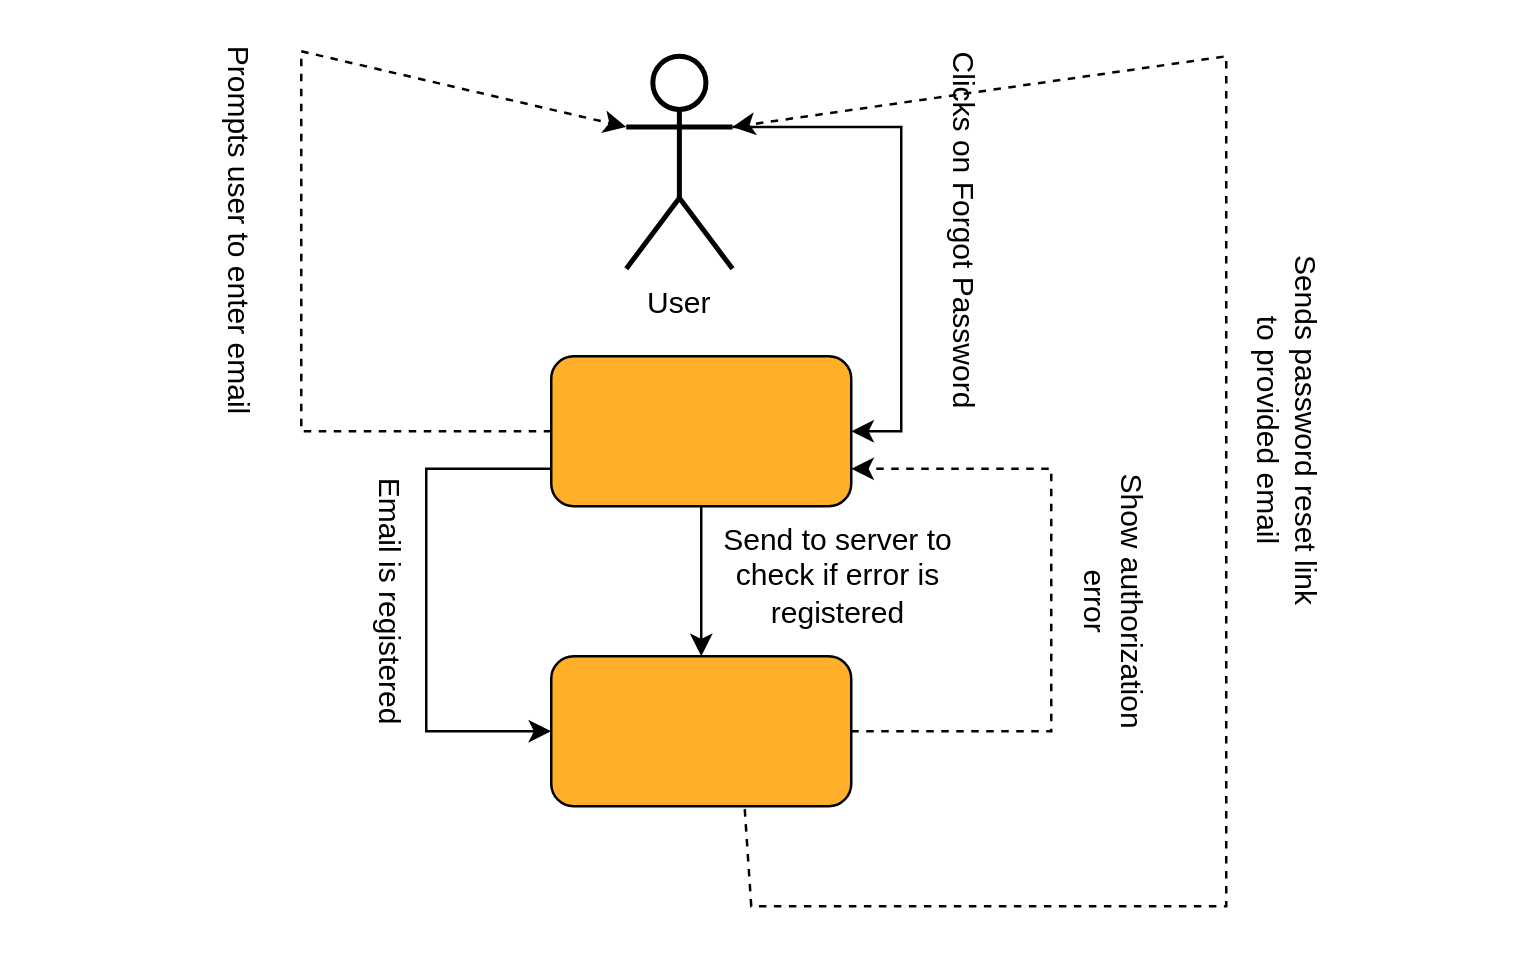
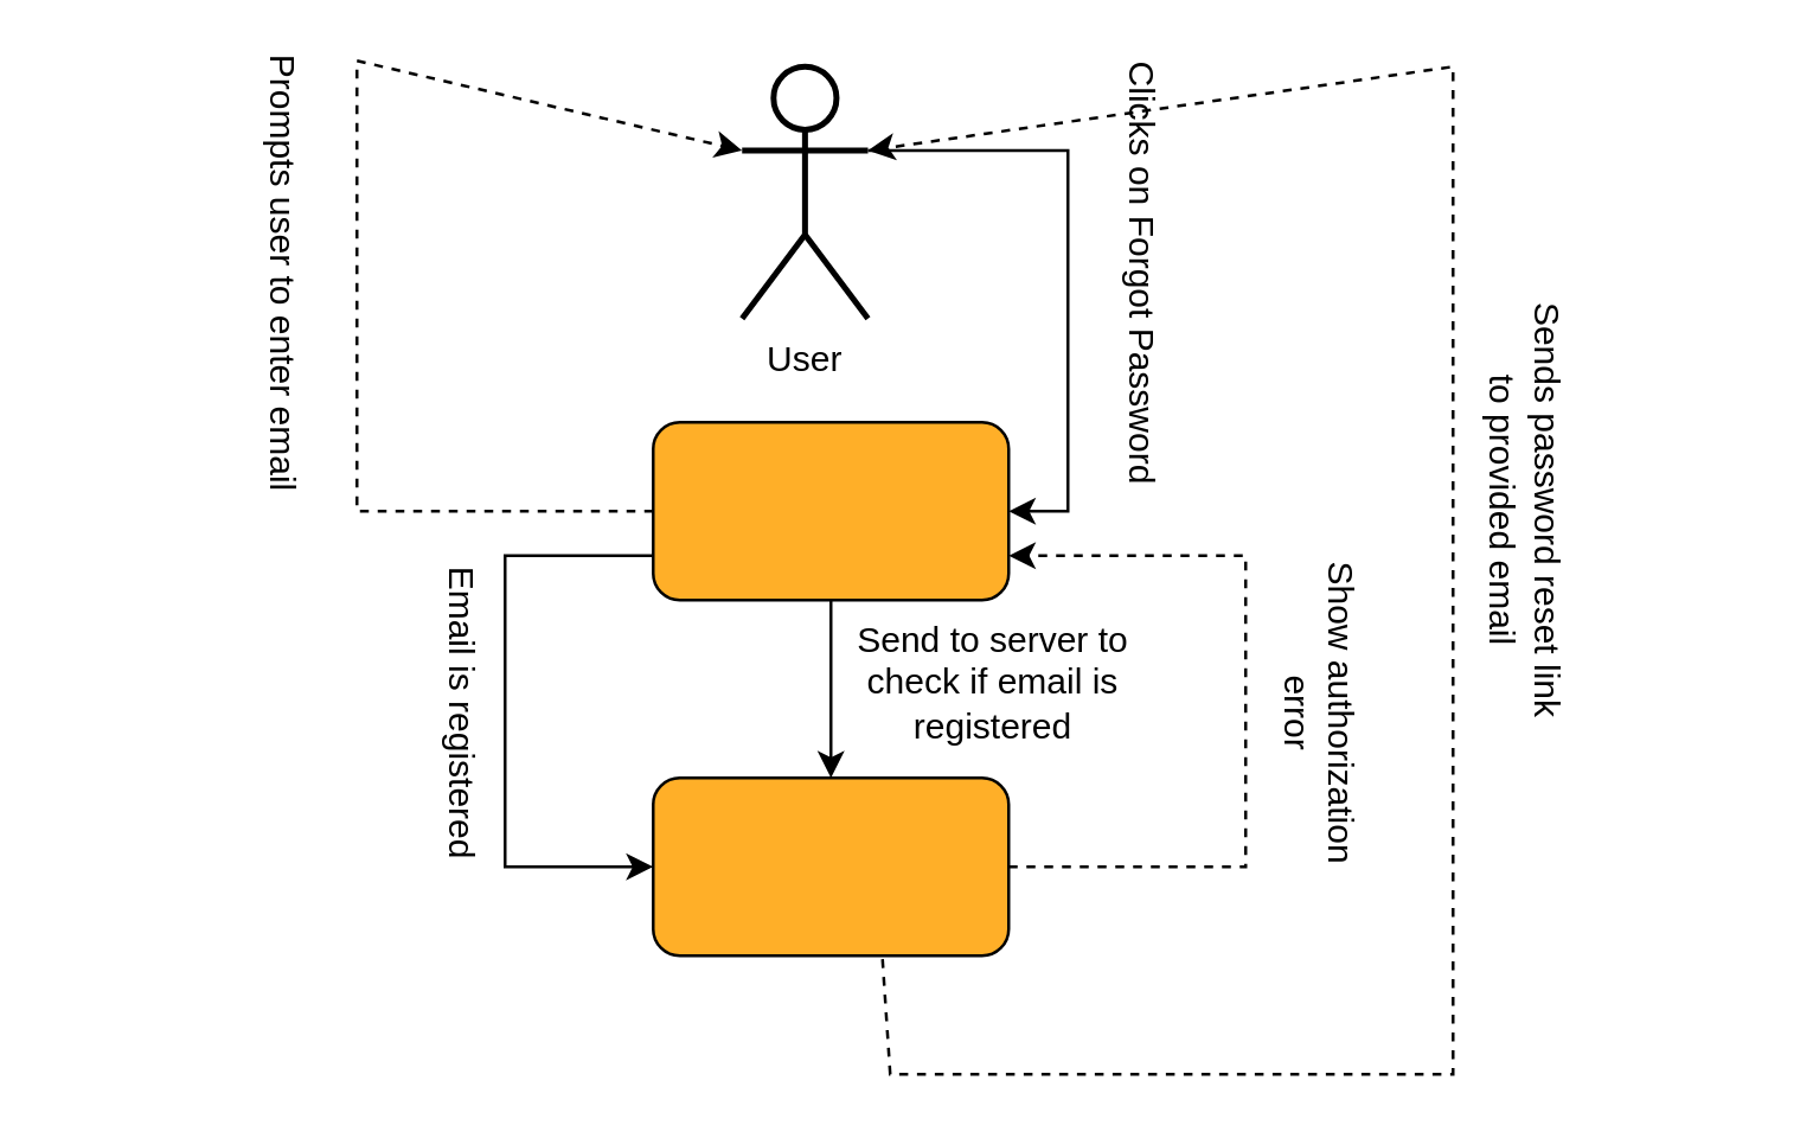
  <mxCell id="0" />
  <mxCell id="1" parent="0" />
  <mxCell id="2" value="" style="group;fontSize=12;" parent="1" vertex="1" connectable="0"><mxGeometry x="220" y="142" width="120" height="60" as="geometry" /></mxCell>
  <mxCell id="3" value="" style="rounded=1;whiteSpace=wrap;html=1;fillColor=#FFAF28;fontSize=12;" parent="2" vertex="1"><mxGeometry width="120" height="60" as="geometry" /></mxCell>
  <mxCell id="4" value="" style="group;fontSize=12;" parent="1" vertex="1" connectable="0"><mxGeometry x="220" y="262" width="120" height="60" as="geometry" /></mxCell>
  <mxCell id="5" value="" style="rounded=1;whiteSpace=wrap;html=1;fillColor=#FFAF28;fontSize=12;" parent="4" vertex="1"><mxGeometry width="120" height="60" as="geometry" /></mxCell>
  <mxCell id="6" style="edgeStyle=orthogonalEdgeStyle;rounded=0;orthogonalLoop=1;jettySize=auto;html=1;exitX=1;exitY=0.333;exitDx=0;exitDy=0;exitPerimeter=0;entryX=1;entryY=0.5;entryDx=0;entryDy=0;" edge="1" parent="1" source="7" target="3"><mxGeometry relative="1" as="geometry" /></mxCell>
  <mxCell id="7" value="User" style="shape=umlActor;verticalLabelPosition=bottom;verticalAlign=top;html=1;outlineConnect=0;rounded=1;strokeWidth=2;fontSize=12;" parent="1" vertex="1"><mxGeometry x="250" y="22" width="42.5" height="85" as="geometry" /></mxCell>
  <mxCell id="8" value="&lt;span style=&quot;background-color: rgb(255 , 255 , 255) ; font-size: 12px&quot;&gt;Clicks on Forgot Password&lt;/span&gt;" style="text;html=1;strokeColor=none;fillColor=none;align=center;verticalAlign=middle;whiteSpace=wrap;rounded=0;fontSize=12;rotation=90;" parent="1" vertex="1"><mxGeometry x="310" y="77" width="150" height="30" as="geometry" /></mxCell>
  <mxCell id="9" value="&lt;span style=&quot;background-color: rgb(255 , 255 , 255) ; font-size: 12px&quot;&gt;Prompts user to enter email&lt;/span&gt;" style="text;html=1;strokeColor=none;fillColor=none;align=center;verticalAlign=middle;whiteSpace=wrap;rounded=0;fontSize=12;rotation=90;" parent="1" vertex="1"><mxGeometry x="20" y="77" width="150" height="30" as="geometry" /></mxCell>
- <mxCell id="10" value="&lt;span style=&quot;background-color: rgb(255 , 255 , 255)&quot;&gt;Send to server to check if error is registered&lt;/span&gt;" style="text;html=1;strokeColor=none;fillColor=none;align=center;verticalAlign=middle;whiteSpace=wrap;rounded=0;fontSize=12;" parent="1" vertex="1"><mxGeometry x="280" y="215" width="110" height="30" as="geometry" /></mxCell>
+ <mxCell id="10" value="&lt;span style=&quot;background-color: rgb(255 , 255 , 255)&quot;&gt;Send to server to check if email is registered&lt;/span&gt;" style="text;html=1;strokeColor=none;fillColor=none;align=center;verticalAlign=middle;whiteSpace=wrap;rounded=0;fontSize=12;" parent="1" vertex="1"><mxGeometry x="280" y="215" width="110" height="30" as="geometry" /></mxCell>
  <mxCell id="11" value="&lt;span style=&quot;background-color: rgb(255 , 255 , 255)&quot;&gt;Email is registered&lt;/span&gt;" style="text;html=1;strokeColor=none;fillColor=none;align=center;verticalAlign=middle;whiteSpace=wrap;rounded=0;fontSize=12;rotation=90;" parent="1" vertex="1"><mxGeometry x="80" y="225.43" width="150" height="30" as="geometry" /></mxCell>
  <mxCell id="12" value="" style="endArrow=classic;html=1;rounded=0;strokeWidth=1;jumpSize=6;fontSize=12;dashed=1;exitX=0;exitY=0.5;exitDx=0;exitDy=0;entryX=0;entryY=0.333;entryDx=0;entryDy=0;entryPerimeter=0;" edge="1" parent="1" source="3" target="7"><mxGeometry width="50" height="50" relative="1" as="geometry"><mxPoint x="50" y="42" as="sourcePoint" /><mxPoint x="-120" y="42" as="targetPoint" /><Array as="points"><mxPoint x="120" y="172" /><mxPoint x="120" y="20" /></Array></mxGeometry></mxCell>
  <mxCell id="13" style="edgeStyle=orthogonalEdgeStyle;rounded=0;orthogonalLoop=1;jettySize=auto;html=1;exitX=0.5;exitY=1;exitDx=0;exitDy=0;entryX=0.5;entryY=0;entryDx=0;entryDy=0;" edge="1" parent="1" source="3" target="5"><mxGeometry relative="1" as="geometry" /></mxCell>
  <mxCell id="14" style="edgeStyle=orthogonalEdgeStyle;rounded=0;orthogonalLoop=1;jettySize=auto;html=1;exitX=0;exitY=0.75;exitDx=0;exitDy=0;entryX=0;entryY=0.5;entryDx=0;entryDy=0;" edge="1" parent="1" source="3" target="5"><mxGeometry relative="1" as="geometry"><Array as="points"><mxPoint x="170" y="187" /><mxPoint x="170" y="292" /></Array></mxGeometry></mxCell>
  <mxCell id="15" value="" style="endArrow=classic;html=1;rounded=0;strokeWidth=1;jumpSize=6;fontSize=12;dashed=1;exitX=1;exitY=0.5;exitDx=0;exitDy=0;entryX=1;entryY=0.75;entryDx=0;entryDy=0;" edge="1" parent="1" source="5" target="3"><mxGeometry width="50" height="50" relative="1" as="geometry"><mxPoint x="470" y="212" as="sourcePoint" /><mxPoint x="330" y="202" as="targetPoint" /><Array as="points"><mxPoint x="420" y="292" /><mxPoint x="420" y="187" /></Array></mxGeometry></mxCell>
  <mxCell id="16" value="&lt;span style=&quot;background-color: rgb(255 , 255 , 255) ; font-size: 12px&quot;&gt;Show authorization error&lt;/span&gt;" style="text;html=1;strokeColor=none;fillColor=none;align=center;verticalAlign=middle;whiteSpace=wrap;rounded=0;fontSize=12;rotation=90;" parent="1" vertex="1"><mxGeometry x="380" y="228.87" width="130" height="23.13" as="geometry" /></mxCell>
  <mxCell id="17" value="" style="endArrow=classic;html=1;rounded=0;strokeWidth=1;jumpSize=6;fontSize=12;dashed=1;exitX=0.645;exitY=1.019;exitDx=0;exitDy=0;exitPerimeter=0;entryX=1;entryY=0.333;entryDx=0;entryDy=0;entryPerimeter=0;" parent="1" edge="1" target="7" source="5"><mxGeometry width="50" height="50" relative="1" as="geometry"><mxPoint x="290" y="322" as="sourcePoint" /><mxPoint x="490" y="12" as="targetPoint" /><Array as="points"><mxPoint x="300" y="362" /><mxPoint x="490" y="362" /><mxPoint x="490" y="22" /></Array></mxGeometry></mxCell>
  <mxCell id="18" value="&lt;span style=&quot;background-color: rgb(255 , 255 , 255) ; font-size: 12px&quot;&gt;Sends password reset link to provided email&lt;/span&gt;" style="text;html=1;strokeColor=none;fillColor=none;align=center;verticalAlign=middle;whiteSpace=wrap;rounded=0;fontSize=12;rotation=90;" parent="1" vertex="1"><mxGeometry x="440" y="160.436" width="150" height="23.125" as="geometry" /></mxCell>
